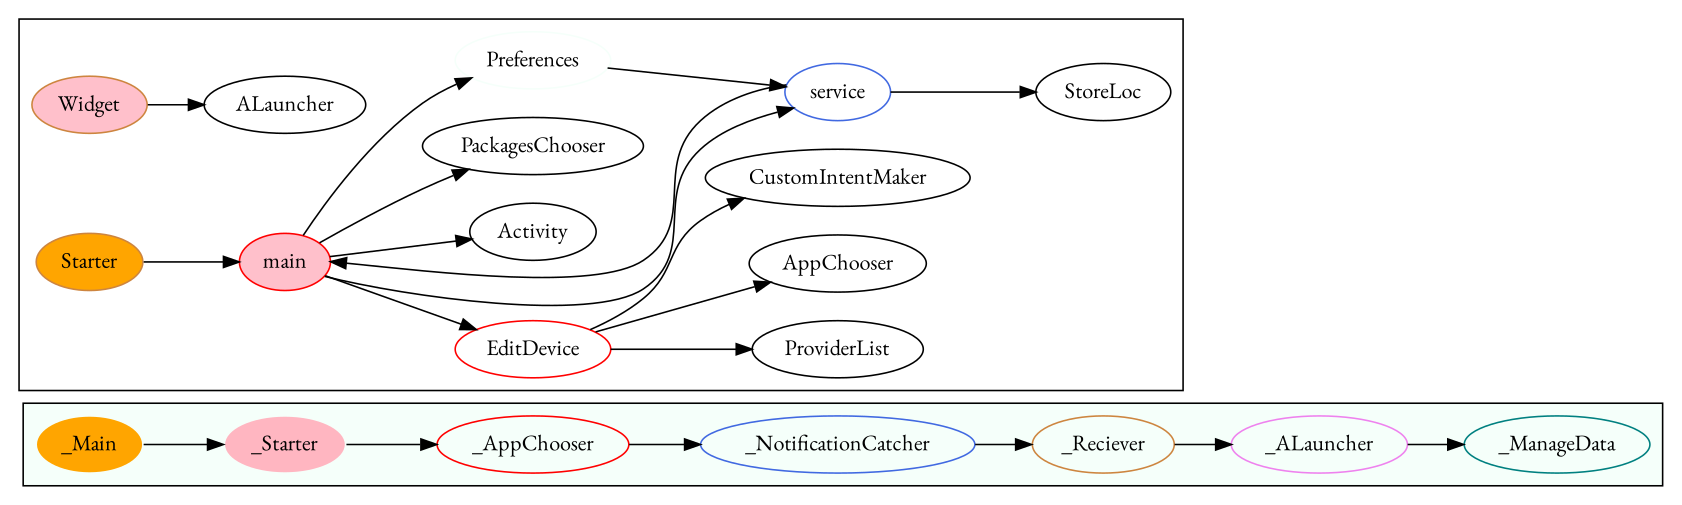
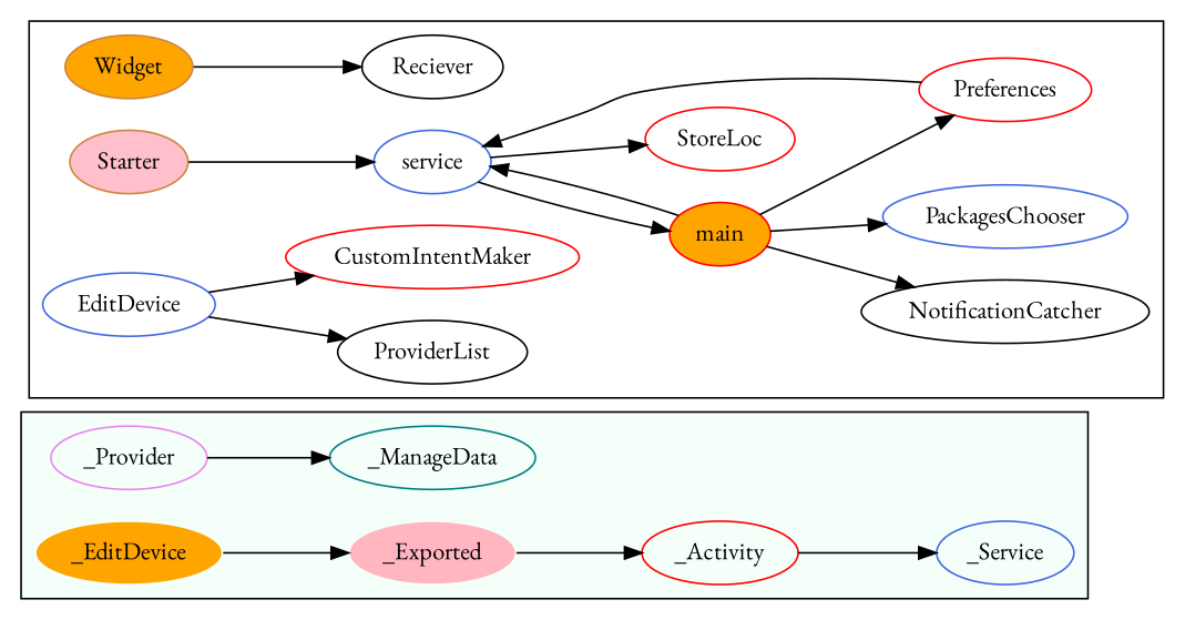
  digraph {
    fontname="EB Garamond"
    rankdir=LR
    node [fontname="EB Garamond"]
    edge [fontname="EB Garamond"]
-   _Activity [color=red label=_AppChooser]
-   _Service [color=royalblue label=_NotificationCatcher]
-   _Reciever [color=peru]
-   _Provider [color=violet label=_ALauncher]
+   _Activity [color=red]
+   _Service [color=royalblue]
+   _Provider [color=violet]
    n5 [color=teal label=_ManageData]
-   _Main [color=mintcream fillcolor=orange style=filled]
-   _Exported [color=mintcream fillcolor=lightpink style=filled label=_Starter]
-   Widget [color=peru fillcolor=pink style=filled]
-   ALauncher
-   Starter [color=peru fillcolor=orange style=filled]
+   _Main [color=mintcream fillcolor=orange style=filled label=_EditDevice]
+   _Exported [color=mintcream fillcolor=lightpink style=filled]
+   Widget [color=peru fillcolor=orange style=filled]
+   ALauncher [label=Reciever]
+   Starter [color=peru fillcolor=pink style=filled]
    service [color=royalblue]
-   main [color=red fillcolor=pink style=filled]
-   StoreLoc
-   EditDevice [color=red]
+   main [color=red fillcolor=orange style=filled]
+   StoreLoc [color=red]
+   EditDevice [color=royalblue]
    ProviderList
-   AppChooser
-   CustomIntentMaker
-   NotificationCatcher [label=Activity]
-   PackagesChooser
-   Preferences [color=mintcream]
+   CustomIntentMaker [color=red]
+   NotificationCatcher
+   PackagesChooser [color=royalblue]
+   Preferences [color=red]
    subgraph cluster_1 {
      bgcolor=mintcream
      _Activity
      _Service
-     _Reciever
      _Provider
      n5
      _Main
      _Exported
    }
    subgraph cluster_2 {
      Widget
      ALauncher
      Starter
      service
      main
      StoreLoc
      EditDevice
      ProviderList
-     AppChooser
      CustomIntentMaker
      NotificationCatcher
      PackagesChooser
      Preferences
    }
    _Activity -> _Service
-   _Service -> _Reciever
-   _Reciever -> _Provider
    _Provider -> n5
    _Main -> _Exported
    _Exported -> _Activity
    Widget -> ALauncher
-   Starter -> main
+   Starter -> service
    service -> main
    service -> StoreLoc
    main -> service
-   main -> EditDevice
    main -> NotificationCatcher
    main -> PackagesChooser
    main -> Preferences
    EditDevice -> ProviderList
-   EditDevice -> AppChooser
    EditDevice -> CustomIntentMaker
    Preferences -> service
  }
